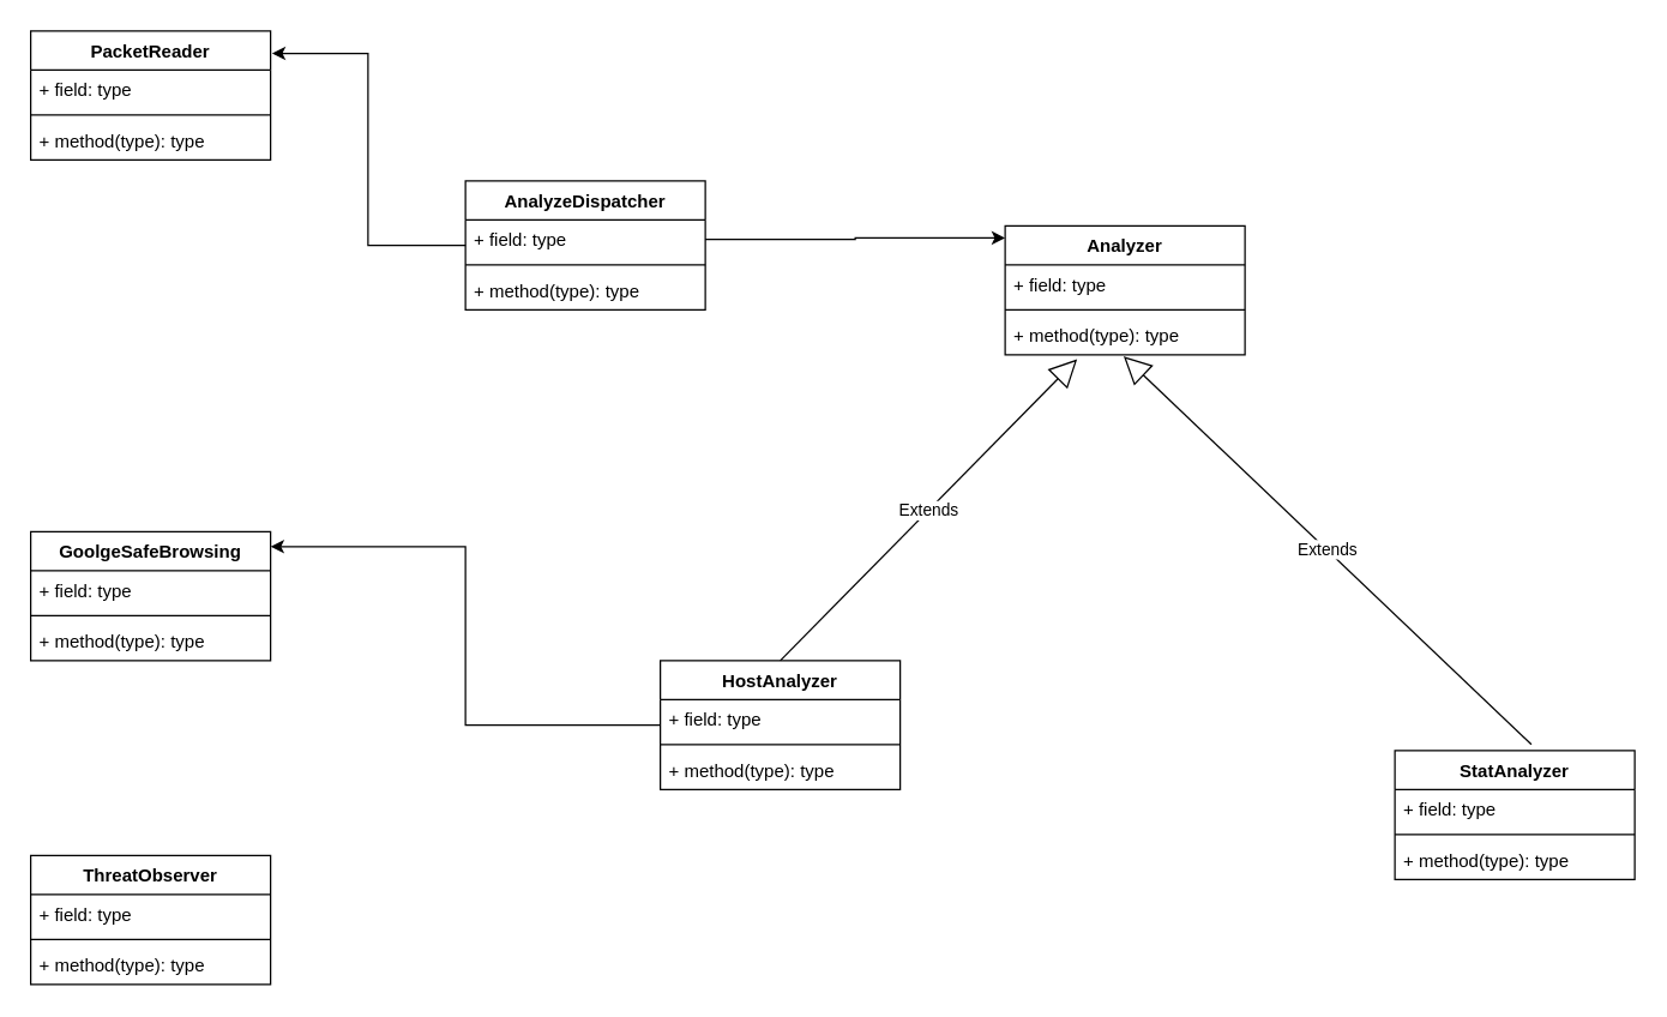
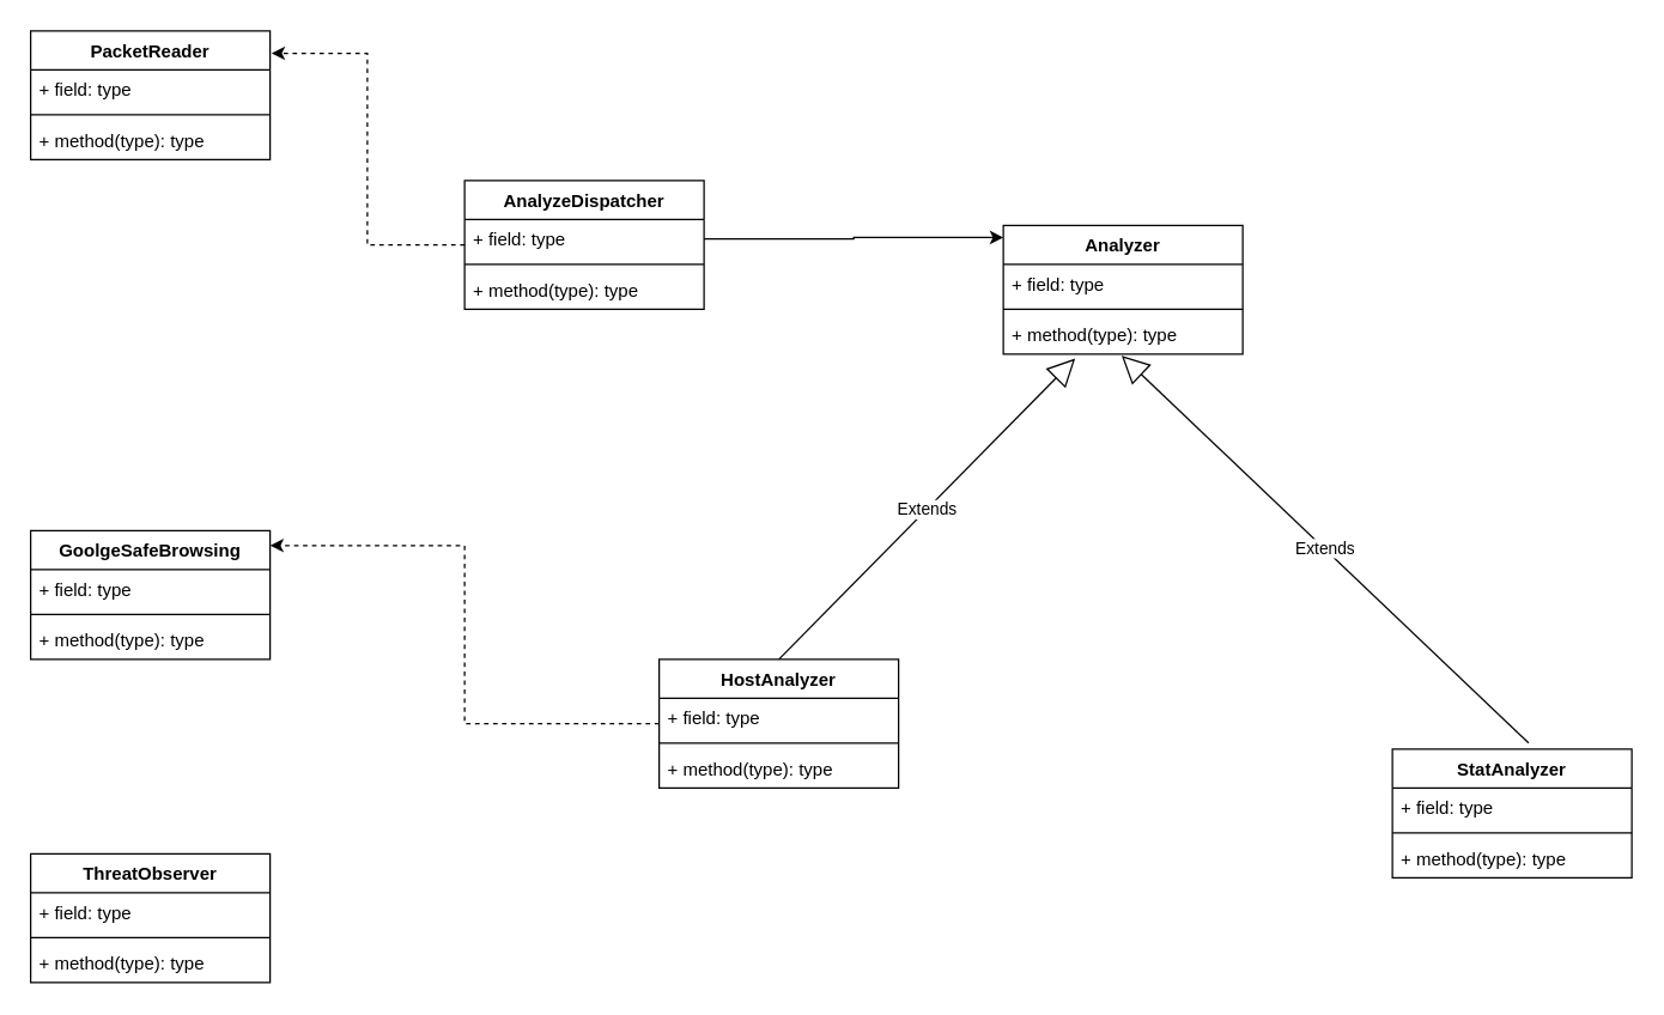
  <mxCell id="0" />
  <mxCell id="1" parent="0" />
- <mxCell id="2" style="edgeStyle=orthogonalEdgeStyle;rounded=0;orthogonalLoop=1;jettySize=auto;html=1;entryX=1.006;entryY=0.174;entryDx=0;entryDy=0;entryPerimeter=0;" edge="1" parent="1" source="3" target="7"><mxGeometry relative="1" as="geometry" /></mxCell>
+ <mxCell id="2" style="edgeStyle=orthogonalEdgeStyle;rounded=0;orthogonalLoop=1;jettySize=auto;html=1;entryX=1.006;entryY=0.174;entryDx=0;entryDy=0;entryPerimeter=0;dashed=1;" edge="1" parent="1" source="3" target="7"><mxGeometry relative="1" as="geometry" /></mxCell>
  <mxCell id="3" value="AnalyzeDispatcher" style="swimlane;fontStyle=1;align=center;verticalAlign=top;childLayout=stackLayout;horizontal=1;startSize=26;horizontalStack=0;resizeParent=1;resizeParentMax=0;resizeLast=0;collapsible=1;marginBottom=0;" vertex="1" parent="1"><mxGeometry x="310" y="120" width="160" height="86" as="geometry" /></mxCell>
  <mxCell id="4" value="+ field: type" style="text;strokeColor=none;fillColor=none;align=left;verticalAlign=top;spacingLeft=4;spacingRight=4;overflow=hidden;rotatable=0;points=[[0,0.5],[1,0.5]];portConstraint=eastwest;" vertex="1" parent="3"><mxGeometry y="26" width="160" height="26" as="geometry" /></mxCell>
  <mxCell id="5" value="" style="line;strokeWidth=1;fillColor=none;align=left;verticalAlign=middle;spacingTop=-1;spacingLeft=3;spacingRight=3;rotatable=0;labelPosition=right;points=[];portConstraint=eastwest;" vertex="1" parent="3"><mxGeometry y="52" width="160" height="8" as="geometry" /></mxCell>
  <mxCell id="6" value="+ method(type): type" style="text;strokeColor=none;fillColor=none;align=left;verticalAlign=top;spacingLeft=4;spacingRight=4;overflow=hidden;rotatable=0;points=[[0,0.5],[1,0.5]];portConstraint=eastwest;" vertex="1" parent="3"><mxGeometry y="60" width="160" height="26" as="geometry" /></mxCell>
  <mxCell id="7" value="PacketReader" style="swimlane;fontStyle=1;align=center;verticalAlign=top;childLayout=stackLayout;horizontal=1;startSize=26;horizontalStack=0;resizeParent=1;resizeParentMax=0;resizeLast=0;collapsible=1;marginBottom=0;" vertex="1" parent="1"><mxGeometry x="20" y="20" width="160" height="86" as="geometry" /></mxCell>
  <mxCell id="8" value="+ field: type" style="text;strokeColor=none;fillColor=none;align=left;verticalAlign=top;spacingLeft=4;spacingRight=4;overflow=hidden;rotatable=0;points=[[0,0.5],[1,0.5]];portConstraint=eastwest;" vertex="1" parent="7"><mxGeometry y="26" width="160" height="26" as="geometry" /></mxCell>
  <mxCell id="9" value="" style="line;strokeWidth=1;fillColor=none;align=left;verticalAlign=middle;spacingTop=-1;spacingLeft=3;spacingRight=3;rotatable=0;labelPosition=right;points=[];portConstraint=eastwest;" vertex="1" parent="7"><mxGeometry y="52" width="160" height="8" as="geometry" /></mxCell>
  <mxCell id="10" value="+ method(type): type" style="text;strokeColor=none;fillColor=none;align=left;verticalAlign=top;spacingLeft=4;spacingRight=4;overflow=hidden;rotatable=0;points=[[0,0.5],[1,0.5]];portConstraint=eastwest;" vertex="1" parent="7"><mxGeometry y="60" width="160" height="26" as="geometry" /></mxCell>
  <mxCell id="11" value="Extends" style="endArrow=block;endSize=16;endFill=0;html=1;entryX=0.494;entryY=1.038;entryDx=0;entryDy=0;entryPerimeter=0;exitX=0.569;exitY=-0.047;exitDx=0;exitDy=0;exitPerimeter=0;" edge="1" parent="1" source="18" target="17"><mxGeometry width="160" relative="1" as="geometry"><mxPoint x="880" y="-10" as="sourcePoint" /><mxPoint x="1040" y="-10" as="targetPoint" /></mxGeometry></mxCell>
  <mxCell id="12" value="Extends" style="endArrow=block;endSize=16;endFill=0;html=1;entryX=0.3;entryY=1.115;entryDx=0;entryDy=0;entryPerimeter=0;exitX=0.5;exitY=0;exitDx=0;exitDy=0;" edge="1" parent="1" source="23" target="17"><mxGeometry width="160" relative="1" as="geometry"><mxPoint x="600" y="-164" as="sourcePoint" /><mxPoint x="760" y="-164" as="targetPoint" /></mxGeometry></mxCell>
  <mxCell id="13" style="edgeStyle=orthogonalEdgeStyle;rounded=0;orthogonalLoop=1;jettySize=auto;html=1;exitX=1;exitY=0.5;exitDx=0;exitDy=0;entryX=0;entryY=0.093;entryDx=0;entryDy=0;entryPerimeter=0;" edge="1" parent="1" source="4" target="14"><mxGeometry relative="1" as="geometry" /></mxCell>
  <mxCell id="14" value="Analyzer" style="swimlane;fontStyle=1;align=center;verticalAlign=top;childLayout=stackLayout;horizontal=1;startSize=26;horizontalStack=0;resizeParent=1;resizeParentMax=0;resizeLast=0;collapsible=1;marginBottom=0;" vertex="1" parent="1"><mxGeometry x="670" y="150" width="160" height="86" as="geometry" /></mxCell>
  <mxCell id="15" value="+ field: type" style="text;strokeColor=none;fillColor=none;align=left;verticalAlign=top;spacingLeft=4;spacingRight=4;overflow=hidden;rotatable=0;points=[[0,0.5],[1,0.5]];portConstraint=eastwest;" vertex="1" parent="14"><mxGeometry y="26" width="160" height="26" as="geometry" /></mxCell>
  <mxCell id="16" value="" style="line;strokeWidth=1;fillColor=none;align=left;verticalAlign=middle;spacingTop=-1;spacingLeft=3;spacingRight=3;rotatable=0;labelPosition=right;points=[];portConstraint=eastwest;" vertex="1" parent="14"><mxGeometry y="52" width="160" height="8" as="geometry" /></mxCell>
  <mxCell id="17" value="+ method(type): type" style="text;strokeColor=none;fillColor=none;align=left;verticalAlign=top;spacingLeft=4;spacingRight=4;overflow=hidden;rotatable=0;points=[[0,0.5],[1,0.5]];portConstraint=eastwest;" vertex="1" parent="14"><mxGeometry y="60" width="160" height="26" as="geometry" /></mxCell>
  <mxCell id="18" value="StatAnalyzer" style="swimlane;fontStyle=1;align=center;verticalAlign=top;childLayout=stackLayout;horizontal=1;startSize=26;horizontalStack=0;resizeParent=1;resizeParentMax=0;resizeLast=0;collapsible=1;marginBottom=0;" vertex="1" parent="1"><mxGeometry x="930" y="500" width="160" height="86" as="geometry" /></mxCell>
  <mxCell id="19" value="+ field: type" style="text;strokeColor=none;fillColor=none;align=left;verticalAlign=top;spacingLeft=4;spacingRight=4;overflow=hidden;rotatable=0;points=[[0,0.5],[1,0.5]];portConstraint=eastwest;" vertex="1" parent="18"><mxGeometry y="26" width="160" height="26" as="geometry" /></mxCell>
  <mxCell id="20" value="" style="line;strokeWidth=1;fillColor=none;align=left;verticalAlign=middle;spacingTop=-1;spacingLeft=3;spacingRight=3;rotatable=0;labelPosition=right;points=[];portConstraint=eastwest;" vertex="1" parent="18"><mxGeometry y="52" width="160" height="8" as="geometry" /></mxCell>
  <mxCell id="21" value="+ method(type): type" style="text;strokeColor=none;fillColor=none;align=left;verticalAlign=top;spacingLeft=4;spacingRight=4;overflow=hidden;rotatable=0;points=[[0,0.5],[1,0.5]];portConstraint=eastwest;" vertex="1" parent="18"><mxGeometry y="60" width="160" height="26" as="geometry" /></mxCell>
- <mxCell id="22" style="edgeStyle=orthogonalEdgeStyle;rounded=0;orthogonalLoop=1;jettySize=auto;html=1;entryX=1;entryY=0.116;entryDx=0;entryDy=0;entryPerimeter=0;" edge="1" parent="1" source="23" target="31"><mxGeometry relative="1" as="geometry" /></mxCell>
+ <mxCell id="22" style="edgeStyle=orthogonalEdgeStyle;rounded=0;orthogonalLoop=1;jettySize=auto;html=1;entryX=1;entryY=0.116;entryDx=0;entryDy=0;entryPerimeter=0;dashed=1;" edge="1" parent="1" source="23" target="31"><mxGeometry relative="1" as="geometry" /></mxCell>
  <mxCell id="23" value="HostAnalyzer" style="swimlane;fontStyle=1;align=center;verticalAlign=top;childLayout=stackLayout;horizontal=1;startSize=26;horizontalStack=0;resizeParent=1;resizeParentMax=0;resizeLast=0;collapsible=1;marginBottom=0;" vertex="1" parent="1"><mxGeometry x="440" y="440" width="160" height="86" as="geometry" /></mxCell>
  <mxCell id="24" value="+ field: type" style="text;strokeColor=none;fillColor=none;align=left;verticalAlign=top;spacingLeft=4;spacingRight=4;overflow=hidden;rotatable=0;points=[[0,0.5],[1,0.5]];portConstraint=eastwest;" vertex="1" parent="23"><mxGeometry y="26" width="160" height="26" as="geometry" /></mxCell>
  <mxCell id="25" value="" style="line;strokeWidth=1;fillColor=none;align=left;verticalAlign=middle;spacingTop=-1;spacingLeft=3;spacingRight=3;rotatable=0;labelPosition=right;points=[];portConstraint=eastwest;" vertex="1" parent="23"><mxGeometry y="52" width="160" height="8" as="geometry" /></mxCell>
  <mxCell id="26" value="+ method(type): type" style="text;strokeColor=none;fillColor=none;align=left;verticalAlign=top;spacingLeft=4;spacingRight=4;overflow=hidden;rotatable=0;points=[[0,0.5],[1,0.5]];portConstraint=eastwest;" vertex="1" parent="23"><mxGeometry y="60" width="160" height="26" as="geometry" /></mxCell>
  <mxCell id="27" value="ThreatObserver" style="swimlane;fontStyle=1;align=center;verticalAlign=top;childLayout=stackLayout;horizontal=1;startSize=26;horizontalStack=0;resizeParent=1;resizeParentMax=0;resizeLast=0;collapsible=1;marginBottom=0;" vertex="1" parent="1"><mxGeometry x="20" y="570" width="160" height="86" as="geometry" /></mxCell>
  <mxCell id="28" value="+ field: type" style="text;strokeColor=none;fillColor=none;align=left;verticalAlign=top;spacingLeft=4;spacingRight=4;overflow=hidden;rotatable=0;points=[[0,0.5],[1,0.5]];portConstraint=eastwest;" vertex="1" parent="27"><mxGeometry y="26" width="160" height="26" as="geometry" /></mxCell>
  <mxCell id="29" value="" style="line;strokeWidth=1;fillColor=none;align=left;verticalAlign=middle;spacingTop=-1;spacingLeft=3;spacingRight=3;rotatable=0;labelPosition=right;points=[];portConstraint=eastwest;" vertex="1" parent="27"><mxGeometry y="52" width="160" height="8" as="geometry" /></mxCell>
  <mxCell id="30" value="+ method(type): type" style="text;strokeColor=none;fillColor=none;align=left;verticalAlign=top;spacingLeft=4;spacingRight=4;overflow=hidden;rotatable=0;points=[[0,0.5],[1,0.5]];portConstraint=eastwest;" vertex="1" parent="27"><mxGeometry y="60" width="160" height="26" as="geometry" /></mxCell>
  <mxCell id="31" value="GoolgeSafeBrowsing" style="swimlane;fontStyle=1;align=center;verticalAlign=top;childLayout=stackLayout;horizontal=1;startSize=26;horizontalStack=0;resizeParent=1;resizeParentMax=0;resizeLast=0;collapsible=1;marginBottom=0;" vertex="1" parent="1"><mxGeometry x="20" y="354" width="160" height="86" as="geometry" /></mxCell>
  <mxCell id="32" value="+ field: type" style="text;strokeColor=none;fillColor=none;align=left;verticalAlign=top;spacingLeft=4;spacingRight=4;overflow=hidden;rotatable=0;points=[[0,0.5],[1,0.5]];portConstraint=eastwest;" vertex="1" parent="31"><mxGeometry y="26" width="160" height="26" as="geometry" /></mxCell>
  <mxCell id="33" value="" style="line;strokeWidth=1;fillColor=none;align=left;verticalAlign=middle;spacingTop=-1;spacingLeft=3;spacingRight=3;rotatable=0;labelPosition=right;points=[];portConstraint=eastwest;" vertex="1" parent="31"><mxGeometry y="52" width="160" height="8" as="geometry" /></mxCell>
  <mxCell id="34" value="+ method(type): type" style="text;strokeColor=none;fillColor=none;align=left;verticalAlign=top;spacingLeft=4;spacingRight=4;overflow=hidden;rotatable=0;points=[[0,0.5],[1,0.5]];portConstraint=eastwest;" vertex="1" parent="31"><mxGeometry y="60" width="160" height="26" as="geometry" /></mxCell>
